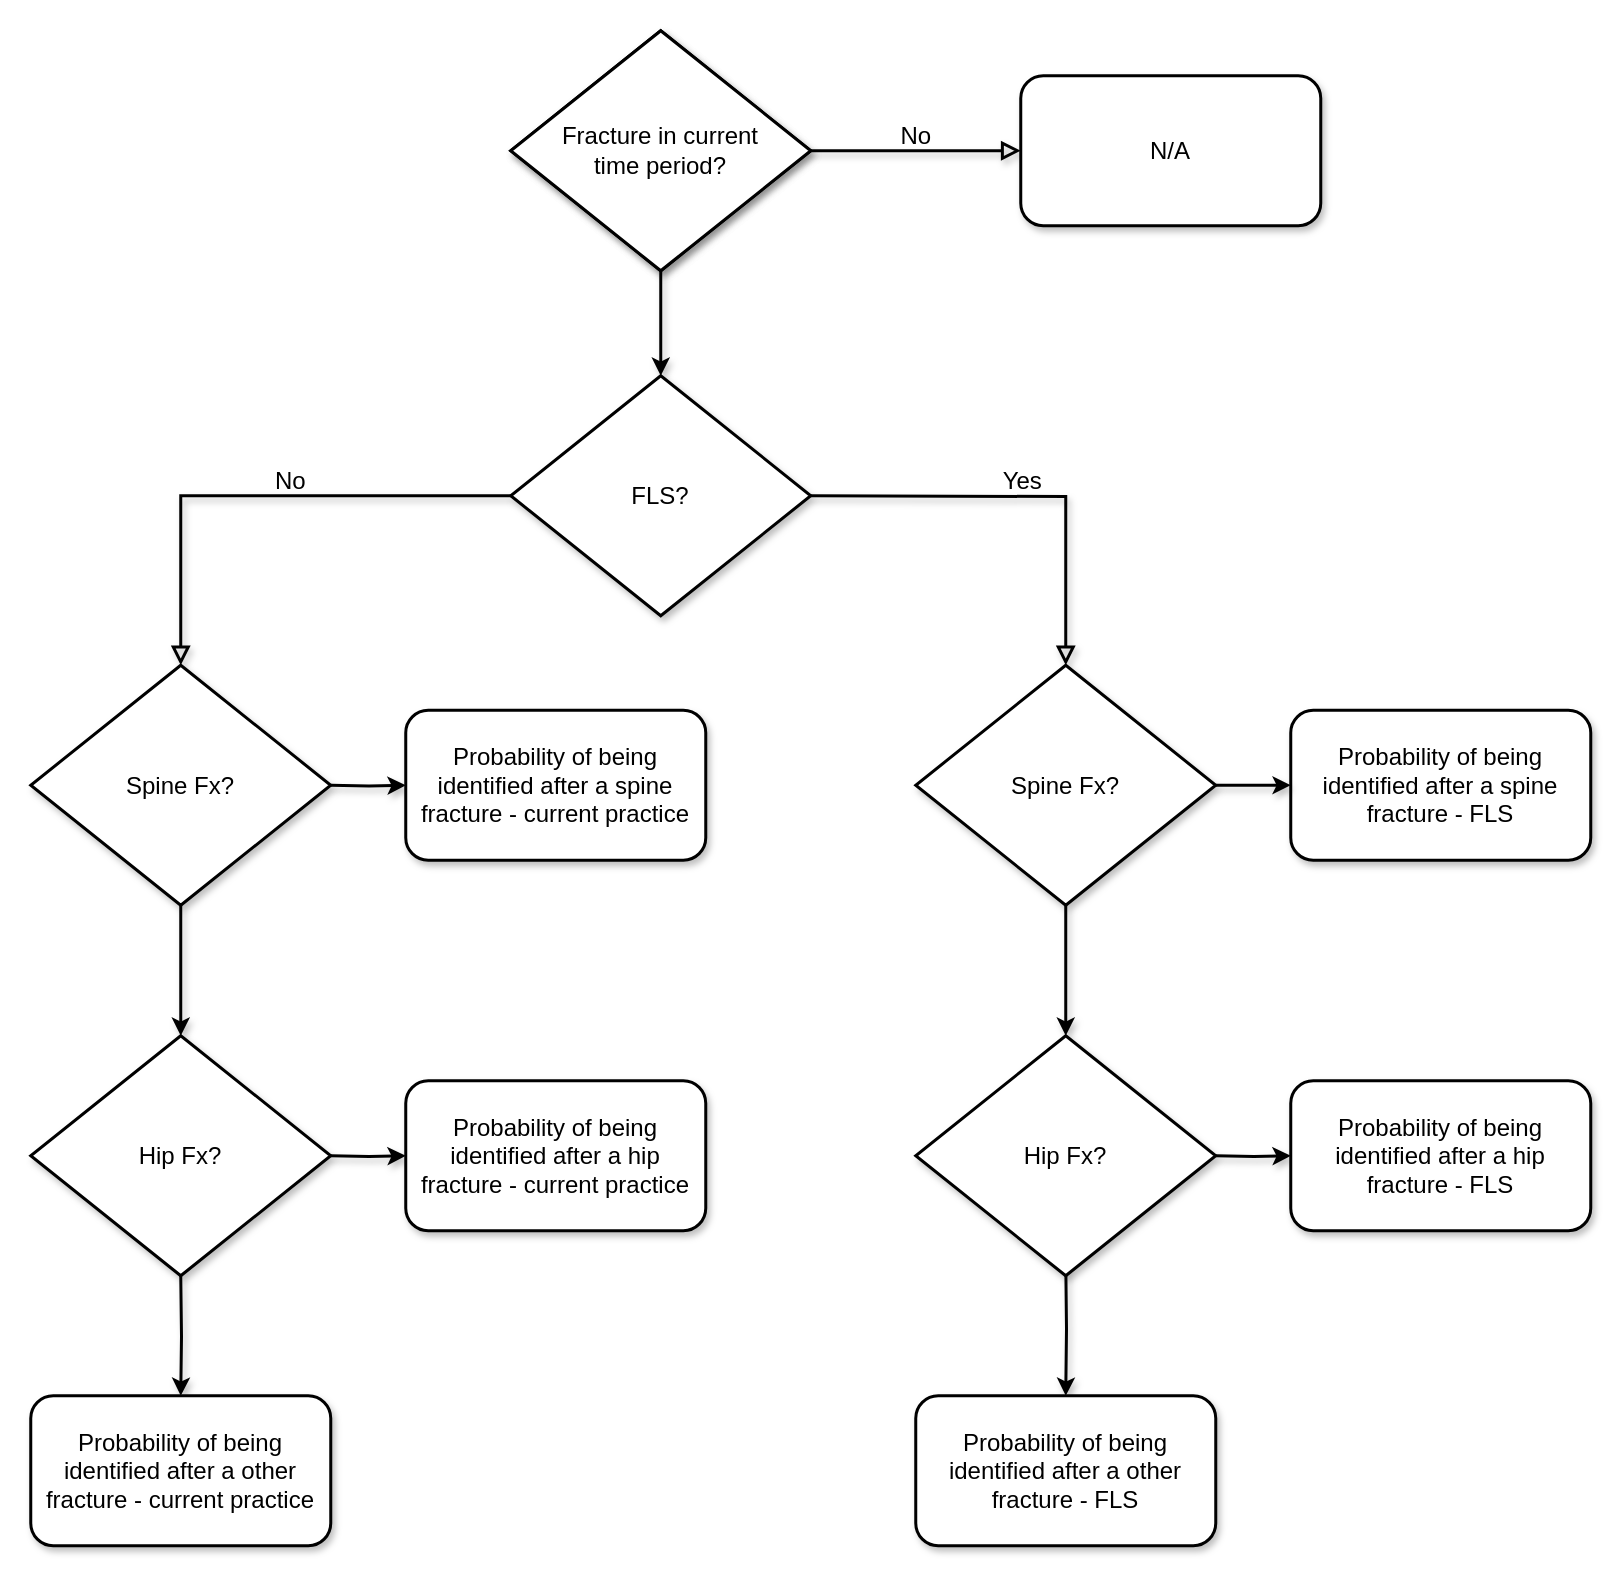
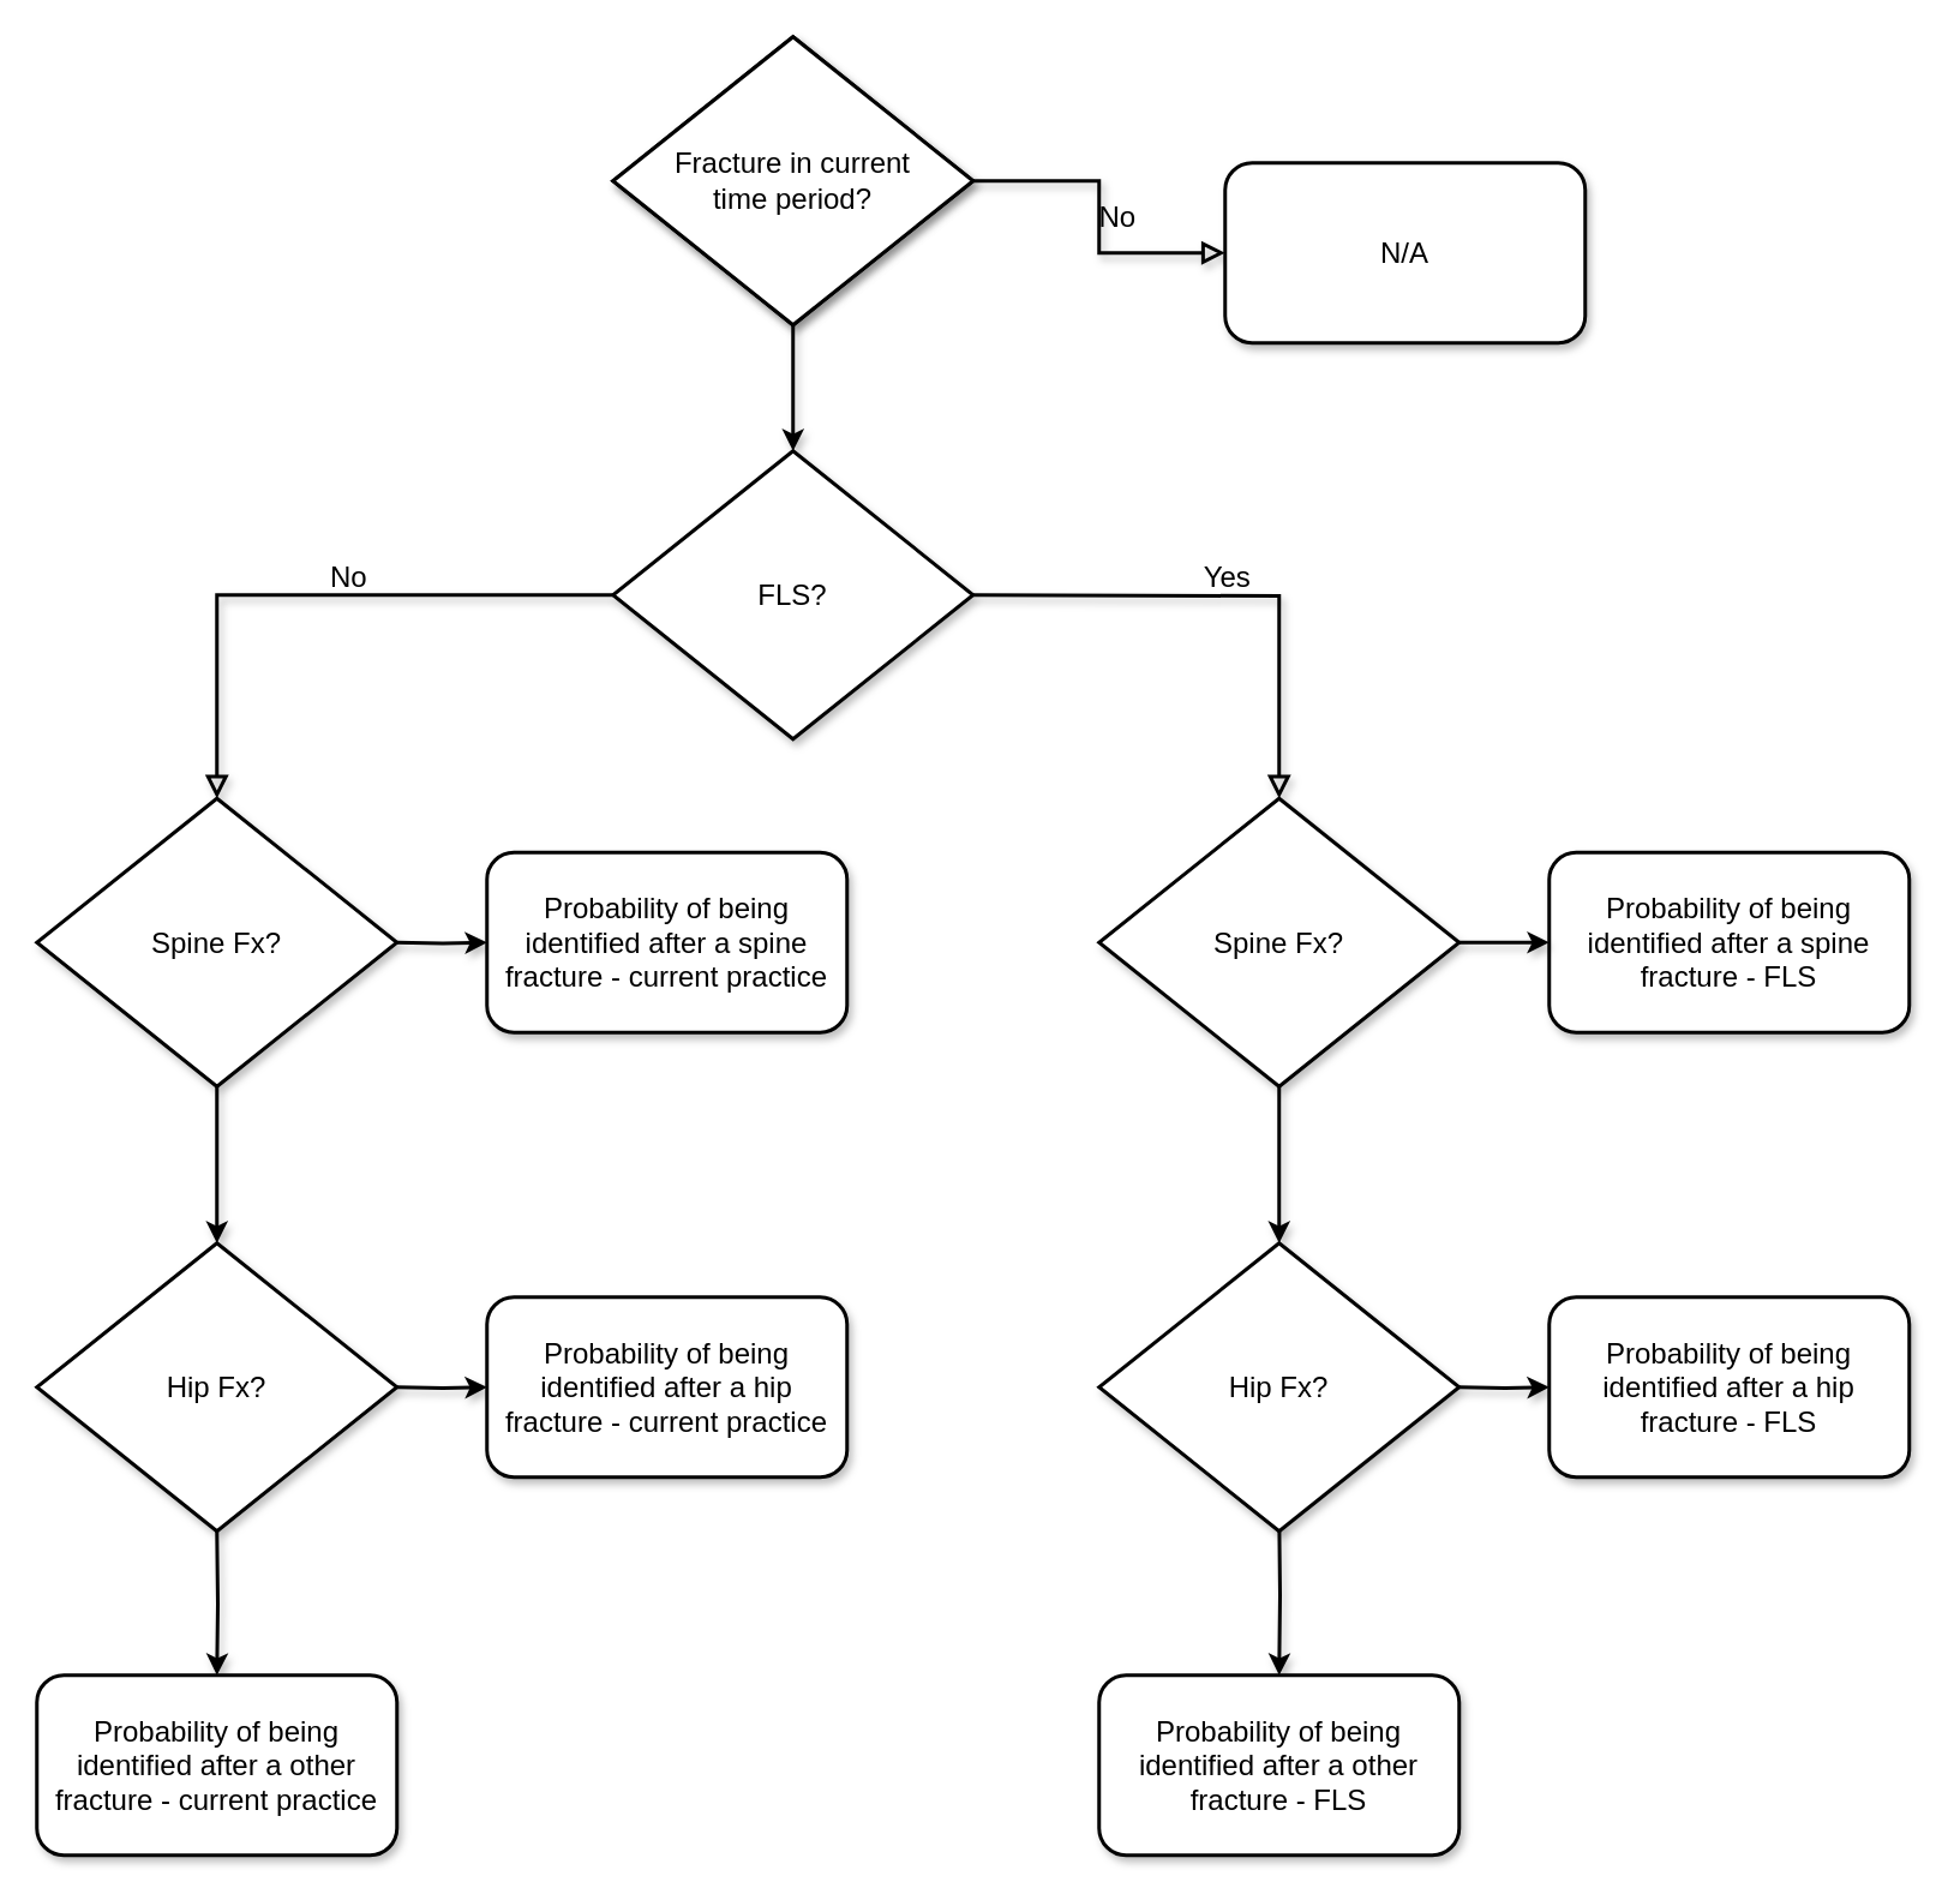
  <mxCell id="0" />
  <mxCell id="1" parent="0" />
  <mxCell id="2" value="No" style="edgeStyle=orthogonalEdgeStyle;rounded=0;html=1;jettySize=auto;orthogonalLoop=1;fontSize=16;endArrow=block;endFill=0;endSize=8;strokeWidth=2;shadow=1;labelBackgroundColor=none;entryX=0;entryY=0.5;entryDx=0;entryDy=0;exitX=1;exitY=0.5;exitDx=0;exitDy=0;" parent="1" source="9" target="10" edge="1"><mxGeometry y="10" relative="1" as="geometry"><mxPoint as="offset" /><mxPoint x="510" y="130" as="sourcePoint" /><mxPoint x="680" y="130" as="targetPoint" /></mxGeometry></mxCell>
  <mxCell id="3" style="edgeStyle=orthogonalEdgeStyle;rounded=0;orthogonalLoop=1;jettySize=auto;html=1;fontSize=16;shadow=1;strokeWidth=2;" edge="1" parent="1" target="4"><mxGeometry relative="1" as="geometry"><mxPoint x="220" y="523" as="sourcePoint" /></mxGeometry></mxCell>
  <mxCell id="4" value="&lt;font style=&quot;font-size: 16px;&quot;&gt;&lt;span style=&quot;font-size: 16px;&quot;&gt;Probability of being identified after a spine fracture - current practice&lt;br style=&quot;font-size: 16px;&quot;&gt;&lt;/span&gt;&lt;/font&gt;" style="rounded=1;whiteSpace=wrap;html=1;fontSize=16;glass=0;strokeWidth=2;shadow=1;" vertex="1" parent="1"><mxGeometry x="270" y="473" width="200" height="100" as="geometry" /></mxCell>
  <mxCell id="5" style="edgeStyle=orthogonalEdgeStyle;rounded=0;orthogonalLoop=1;jettySize=auto;html=1;entryX=0.5;entryY=0;entryDx=0;entryDy=0;fontSize=16;shadow=1;strokeWidth=2;" edge="1" parent="1" target="8"><mxGeometry relative="1" as="geometry"><mxPoint x="120" y="850" as="sourcePoint" /></mxGeometry></mxCell>
  <mxCell id="6" style="edgeStyle=orthogonalEdgeStyle;rounded=0;orthogonalLoop=1;jettySize=auto;html=1;entryX=0;entryY=0.5;entryDx=0;entryDy=0;fontSize=16;shadow=1;strokeWidth=2;" edge="1" parent="1" target="7"><mxGeometry relative="1" as="geometry"><mxPoint x="220" y="770" as="sourcePoint" /></mxGeometry></mxCell>
  <mxCell id="7" value="&lt;font style=&quot;font-size: 16px;&quot;&gt;&lt;span style=&quot;font-size: 16px;&quot;&gt;Probability of being identified after a hip fracture - current practice&lt;br style=&quot;font-size: 16px;&quot;&gt;&lt;/span&gt;&lt;/font&gt;" style="rounded=1;whiteSpace=wrap;html=1;fontSize=16;glass=0;strokeWidth=2;shadow=1;" vertex="1" parent="1"><mxGeometry x="270" y="720" width="200" height="100" as="geometry" /></mxCell>
  <mxCell id="8" value="&lt;font style=&quot;font-size: 16px;&quot;&gt;&lt;span style=&quot;font-size: 16px;&quot;&gt;Probability of being identified after a other fracture - current practice&lt;br style=&quot;font-size: 16px;&quot;&gt;&lt;/span&gt;&lt;/font&gt;" style="rounded=1;whiteSpace=wrap;html=1;fontSize=16;glass=0;strokeWidth=2;shadow=1;" vertex="1" parent="1"><mxGeometry x="20" y="930" width="200" height="100" as="geometry" /></mxCell>
  <mxCell id="9" value="Fracture in current time period?" style="rhombus;whiteSpace=wrap;html=1;shadow=1;fontFamily=Helvetica;fontSize=16;align=center;strokeWidth=2;spacing=10;spacingTop=-10;spacingLeft=20;spacingRight=20;" vertex="1" parent="1"><mxGeometry x="340" y="20" width="200" height="160" as="geometry" /></mxCell>
- <mxCell id="10" value="N/A" style="rounded=1;whiteSpace=wrap;html=1;fontSize=16;glass=0;strokeWidth=2;shadow=1;" vertex="1" parent="1"><mxGeometry x="680" y="50" width="200" height="100" as="geometry" /></mxCell>
+ <mxCell id="10" value="N/A" style="rounded=1;whiteSpace=wrap;html=1;fontSize=16;glass=0;strokeWidth=2;shadow=1;" vertex="1" parent="1"><mxGeometry x="680" y="90" width="200" height="100" as="geometry" /></mxCell>
  <mxCell id="11" style="edgeStyle=orthogonalEdgeStyle;rounded=0;orthogonalLoop=1;jettySize=auto;html=1;entryX=0.5;entryY=0;entryDx=0;entryDy=0;fontSize=20;shadow=1;strokeWidth=2;" edge="1" parent="1" source="12" target="13"><mxGeometry relative="1" as="geometry" /></mxCell>
  <mxCell id="12" value="Fracture in current time period?" style="rhombus;whiteSpace=wrap;html=1;shadow=1;fontFamily=Helvetica;fontSize=16;align=center;strokeWidth=2;spacing=10;spacingTop=0;spacingLeft=20;spacingRight=20;" vertex="1" parent="1"><mxGeometry x="340" y="20" width="200" height="160" as="geometry" /></mxCell>
  <mxCell id="13" value="FLS?" style="rhombus;whiteSpace=wrap;html=1;shadow=1;fontFamily=Helvetica;fontSize=16;align=center;strokeWidth=2;spacing=10;spacingTop=0;spacingLeft=20;spacingRight=20;" vertex="1" parent="1"><mxGeometry x="340" y="250" width="200" height="160" as="geometry" /></mxCell>
  <mxCell id="14" value="No" style="rounded=0;html=1;jettySize=auto;orthogonalLoop=1;fontSize=16;endArrow=block;endFill=0;endSize=8;strokeWidth=2;shadow=1;labelBackgroundColor=none;edgeStyle=orthogonalEdgeStyle;entryX=0.5;entryY=0;entryDx=0;entryDy=0;exitX=0;exitY=0.5;exitDx=0;exitDy=0;" edge="1" parent="1" source="13" target="16"><mxGeometry x="-0.118" y="-10" relative="1" as="geometry"><mxPoint as="offset" /><mxPoint x="300" y="340" as="sourcePoint" /><mxPoint x="120" y="450" as="targetPoint" /></mxGeometry></mxCell>
  <mxCell id="15" style="edgeStyle=orthogonalEdgeStyle;rounded=0;orthogonalLoop=1;jettySize=auto;html=1;entryX=0.5;entryY=0;entryDx=0;entryDy=0;fontSize=20;shadow=1;strokeWidth=2;" edge="1" parent="1" source="16" target="17"><mxGeometry relative="1" as="geometry" /></mxCell>
  <mxCell id="16" value="Spine Fx?" style="rhombus;whiteSpace=wrap;html=1;shadow=1;fontFamily=Helvetica;fontSize=16;align=center;strokeWidth=2;spacing=10;spacingTop=0;spacingLeft=20;spacingRight=20;" vertex="1" parent="1"><mxGeometry x="20" y="443" width="200" height="160" as="geometry" /></mxCell>
  <mxCell id="17" value="Hip Fx?" style="rhombus;whiteSpace=wrap;html=1;shadow=1;fontFamily=Helvetica;fontSize=16;align=center;strokeWidth=2;spacing=10;spacingTop=0;spacingLeft=20;spacingRight=20;" vertex="1" parent="1"><mxGeometry x="20" y="690" width="200" height="160" as="geometry" /></mxCell>
  <mxCell id="18" value="Yes" style="edgeStyle=orthogonalEdgeStyle;rounded=0;html=1;jettySize=auto;orthogonalLoop=1;fontSize=16;endArrow=block;endFill=0;endSize=8;strokeWidth=2;shadow=1;labelBackgroundColor=none;entryX=0.5;entryY=0;entryDx=0;entryDy=0;" edge="1" parent="1" target="26"><mxGeometry y="10" relative="1" as="geometry"><mxPoint as="offset" /><mxPoint x="540" y="330" as="sourcePoint" /><mxPoint x="710" y="440" as="targetPoint" /></mxGeometry></mxCell>
  <mxCell id="19" value="&lt;font style=&quot;font-size: 16px&quot;&gt;&lt;span style=&quot;font-size: 16px&quot;&gt;Probability of being identified after a spine fracture - FLS&lt;br style=&quot;font-size: 16px&quot;&gt;&lt;/span&gt;&lt;/font&gt;" style="rounded=1;whiteSpace=wrap;html=1;fontSize=16;glass=0;strokeWidth=2;shadow=1;" vertex="1" parent="1"><mxGeometry x="860" y="473" width="200" height="100" as="geometry" /></mxCell>
  <mxCell id="20" style="edgeStyle=orthogonalEdgeStyle;rounded=0;orthogonalLoop=1;jettySize=auto;html=1;entryX=0.5;entryY=0;entryDx=0;entryDy=0;fontSize=16;shadow=1;strokeWidth=2;" edge="1" parent="1" target="23"><mxGeometry relative="1" as="geometry"><mxPoint x="710" y="840" as="sourcePoint" /></mxGeometry></mxCell>
  <mxCell id="21" style="edgeStyle=orthogonalEdgeStyle;rounded=0;orthogonalLoop=1;jettySize=auto;html=1;entryX=0;entryY=0.5;entryDx=0;entryDy=0;fontSize=16;shadow=1;strokeWidth=2;" edge="1" parent="1" target="22"><mxGeometry relative="1" as="geometry"><mxPoint x="810" y="770" as="sourcePoint" /></mxGeometry></mxCell>
  <mxCell id="22" value="&lt;font style=&quot;font-size: 16px&quot;&gt;&lt;span style=&quot;font-size: 16px&quot;&gt;Probability of being identified after a hip fracture - FLS&lt;br style=&quot;font-size: 16px&quot;&gt;&lt;/span&gt;&lt;/font&gt;" style="rounded=1;whiteSpace=wrap;html=1;fontSize=16;glass=0;strokeWidth=2;shadow=1;" vertex="1" parent="1"><mxGeometry x="860" y="720" width="200" height="100" as="geometry" /></mxCell>
  <mxCell id="23" value="&lt;font style=&quot;font-size: 16px&quot;&gt;&lt;span style=&quot;font-size: 16px&quot;&gt;Probability of being identified after a other fracture - FLS&lt;br style=&quot;font-size: 16px&quot;&gt;&lt;/span&gt;&lt;/font&gt;" style="rounded=1;whiteSpace=wrap;html=1;fontSize=16;glass=0;strokeWidth=2;shadow=1;" vertex="1" parent="1"><mxGeometry x="610" y="930" width="200" height="100" as="geometry" /></mxCell>
  <mxCell id="24" style="edgeStyle=orthogonalEdgeStyle;rounded=0;orthogonalLoop=1;jettySize=auto;html=1;entryX=0.5;entryY=0;entryDx=0;entryDy=0;fontSize=20;shadow=1;strokeWidth=2;" edge="1" parent="1" source="26" target="27"><mxGeometry relative="1" as="geometry" /></mxCell>
  <mxCell id="25" style="edgeStyle=orthogonalEdgeStyle;rounded=0;orthogonalLoop=1;jettySize=auto;html=1;entryX=0;entryY=0.5;entryDx=0;entryDy=0;fontSize=20;shadow=1;strokeWidth=2;" edge="1" parent="1" source="26" target="19"><mxGeometry relative="1" as="geometry" /></mxCell>
  <mxCell id="26" value="Spine Fx?" style="rhombus;whiteSpace=wrap;html=1;shadow=1;fontFamily=Helvetica;fontSize=16;align=center;strokeWidth=2;spacing=10;spacingTop=0;spacingLeft=20;spacingRight=20;" vertex="1" parent="1"><mxGeometry x="610" y="443" width="200" height="160" as="geometry" /></mxCell>
  <mxCell id="27" value="Hip Fx?" style="rhombus;whiteSpace=wrap;html=1;shadow=1;fontFamily=Helvetica;fontSize=16;align=center;strokeWidth=2;spacing=10;spacingTop=0;spacingLeft=20;spacingRight=20;" vertex="1" parent="1"><mxGeometry x="610" y="690" width="200" height="160" as="geometry" /></mxCell>
